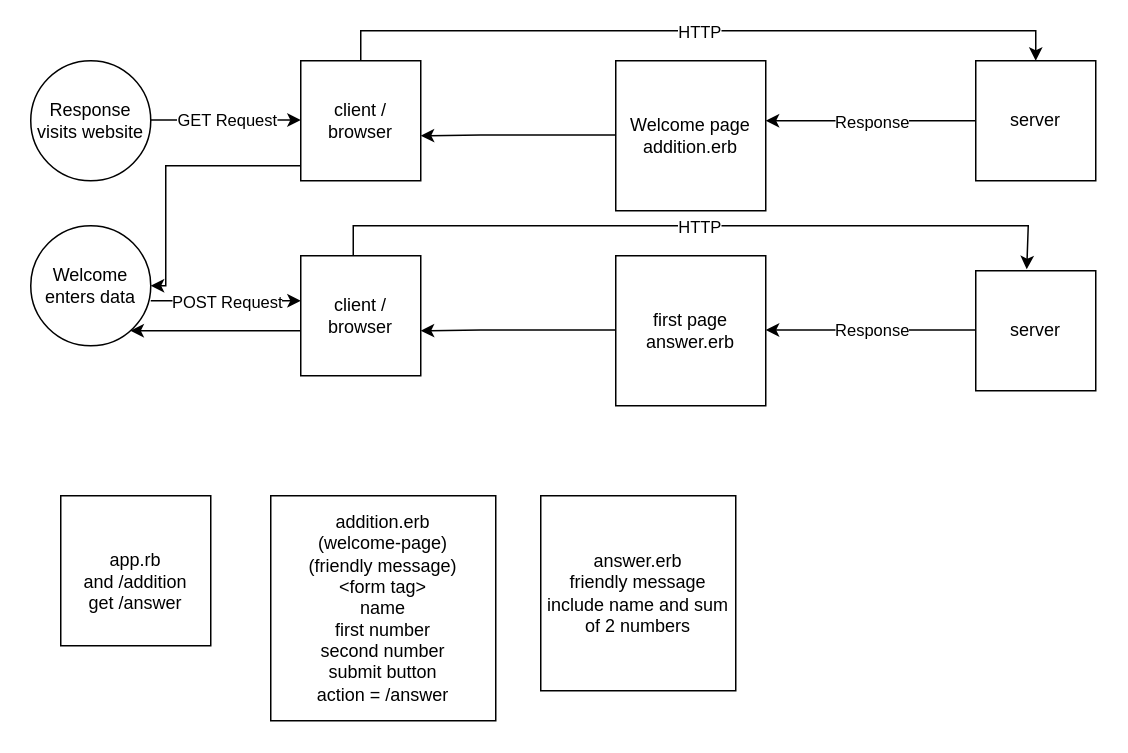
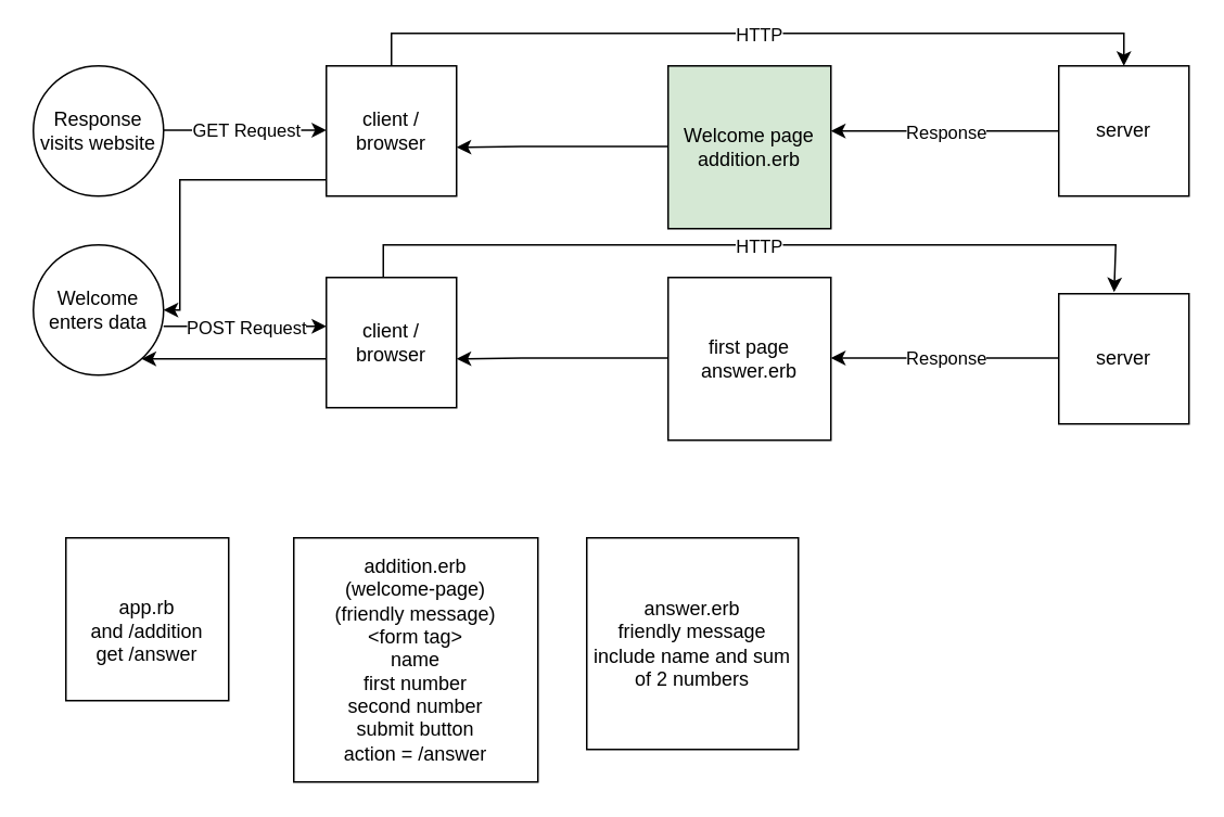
  <mxCell id="0" />
  <mxCell id="1" parent="0" />
- <mxCell id="2" value="Welcome page&lt;br&gt;addition.erb" style="whiteSpace=wrap;html=1;aspect=fixed;" parent="1" vertex="1"><mxGeometry x="410" y="40" width="100" height="100" as="geometry" /></mxCell>
+ <mxCell id="2" value="Welcome page&lt;br&gt;addition.erb" style="whiteSpace=wrap;html=1;aspect=fixed;fillColor=#d5e8d4;" parent="1" vertex="1"><mxGeometry x="410" y="40" width="100" height="100" as="geometry" /></mxCell>
  <mxCell id="3" value="addition.erb&lt;br&gt;(welcome-page)&lt;br&gt;(friendly message)&lt;br&gt;&amp;lt;form tag&amp;gt;&lt;br&gt;name&lt;br&gt;first number&lt;br&gt;second number&lt;br&gt;submit button&lt;br&gt;action = /answer" style="whiteSpace=wrap;html=1;aspect=fixed;" parent="1" vertex="1"><mxGeometry x="180" y="330" width="150" height="150" as="geometry" /></mxCell>
  <mxCell id="4" value="answer.erb&lt;br&gt;friendly message&lt;br&gt;include name and sum of 2 numbers" style="whiteSpace=wrap;html=1;aspect=fixed;" parent="1" vertex="1"><mxGeometry x="360" y="330" width="130" height="130" as="geometry" /></mxCell>
  <mxCell id="5" value="client / browser" style="whiteSpace=wrap;html=1;aspect=fixed;" parent="1" vertex="1"><mxGeometry x="200" y="40" width="80" height="80" as="geometry" /></mxCell>
  <mxCell id="6" value="Response visits website" style="ellipse;whiteSpace=wrap;html=1;aspect=fixed;" vertex="1" parent="1"><mxGeometry x="20" y="40" width="80" height="80" as="geometry" /></mxCell>
  <mxCell id="7" value="" style="endArrow=classic;html=1;rounded=0;edgeStyle=orthogonalEdgeStyle;" edge="1" parent="1"><mxGeometry relative="1" as="geometry"><mxPoint x="100" y="79.5" as="sourcePoint" /><mxPoint x="200" y="79.5" as="targetPoint" /></mxGeometry></mxCell>
  <mxCell id="8" value="GET Request" style="edgeLabel;resizable=0;html=1;align=center;verticalAlign=middle;" connectable="0" vertex="1" parent="7"><mxGeometry relative="1" as="geometry" /></mxCell>
  <mxCell id="9" value="server" style="whiteSpace=wrap;html=1;aspect=fixed;" vertex="1" parent="1"><mxGeometry x="650" y="40" width="80" height="80" as="geometry" /></mxCell>
  <mxCell id="10" value="" style="endArrow=classic;html=1;rounded=0;edgeStyle=orthogonalEdgeStyle;exitX=0.5;exitY=0;exitDx=0;exitDy=0;entryX=0.5;entryY=0;entryDx=0;entryDy=0;" edge="1" parent="1" source="5" target="9"><mxGeometry relative="1" as="geometry"><mxPoint x="120" y="90" as="sourcePoint" /><mxPoint x="290" y="0" as="targetPoint" /><Array as="points"><mxPoint x="240" y="20" /><mxPoint x="690" y="20" /></Array></mxGeometry></mxCell>
  <mxCell id="11" value="HTTP" style="edgeLabel;resizable=0;html=1;align=center;verticalAlign=middle;" connectable="0" vertex="1" parent="10"><mxGeometry relative="1" as="geometry" /></mxCell>
  <mxCell id="12" value="" style="endArrow=classic;html=1;rounded=0;edgeStyle=orthogonalEdgeStyle;exitX=0;exitY=0.5;exitDx=0;exitDy=0;" edge="1" parent="1" source="9"><mxGeometry relative="1" as="geometry"><mxPoint x="370" y="250" as="sourcePoint" /><mxPoint x="510" y="80" as="targetPoint" /></mxGeometry></mxCell>
  <mxCell id="13" value="Response" style="edgeLabel;resizable=0;html=1;align=center;verticalAlign=middle;" connectable="0" vertex="1" parent="12"><mxGeometry relative="1" as="geometry" /></mxCell>
  <mxCell id="14" value="&lt;br&gt;app.rb&lt;br&gt;and /addition&lt;br&gt;get /answer" style="whiteSpace=wrap;html=1;aspect=fixed;" vertex="1" parent="1"><mxGeometry x="40" y="330" width="100" height="100" as="geometry" /></mxCell>
  <mxCell id="15" value="" style="endArrow=classic;html=1;rounded=0;edgeStyle=orthogonalEdgeStyle;exitX=0;exitY=0.5;exitDx=0;exitDy=0;" edge="1" parent="1"><mxGeometry relative="1" as="geometry"><mxPoint x="410" y="89.5" as="sourcePoint" /><mxPoint x="280" y="90" as="targetPoint" /><Array as="points"><mxPoint x="320" y="90" /><mxPoint x="320" y="90" /></Array></mxGeometry></mxCell>
  <mxCell id="16" value="" style="endArrow=classic;html=1;rounded=0;edgeStyle=orthogonalEdgeStyle;exitX=0;exitY=0.5;exitDx=0;exitDy=0;entryX=1;entryY=0.5;entryDx=0;entryDy=0;" edge="1" parent="1" target="18"><mxGeometry relative="1" as="geometry"><mxPoint x="200" y="110" as="sourcePoint" /><mxPoint x="70" y="190.5" as="targetPoint" /><Array as="points"><mxPoint x="110" y="110" /><mxPoint x="110" y="190" /></Array></mxGeometry></mxCell>
  <mxCell id="17" value="client / browser" style="whiteSpace=wrap;html=1;aspect=fixed;" vertex="1" parent="1"><mxGeometry x="200" y="170" width="80" height="80" as="geometry" /></mxCell>
  <mxCell id="18" value="Welcome enters data" style="ellipse;whiteSpace=wrap;html=1;aspect=fixed;" vertex="1" parent="1"><mxGeometry x="20" y="150" width="80" height="80" as="geometry" /></mxCell>
  <mxCell id="19" value="" style="endArrow=classic;html=1;rounded=0;edgeStyle=orthogonalEdgeStyle;" edge="1" parent="1"><mxGeometry relative="1" as="geometry"><mxPoint x="100" y="200" as="sourcePoint" /><mxPoint x="200" y="200" as="targetPoint" /></mxGeometry></mxCell>
  <mxCell id="20" value="POST Request" style="edgeLabel;resizable=0;html=1;align=center;verticalAlign=middle;" connectable="0" vertex="1" parent="19"><mxGeometry relative="1" as="geometry" /></mxCell>
  <mxCell id="21" value="first page&lt;br&gt;answer.erb" style="whiteSpace=wrap;html=1;aspect=fixed;" vertex="1" parent="1"><mxGeometry x="410" y="170" width="100" height="100" as="geometry" /></mxCell>
  <mxCell id="22" value="" style="endArrow=classic;html=1;rounded=0;edgeStyle=orthogonalEdgeStyle;exitX=0;exitY=0.5;exitDx=0;exitDy=0;" edge="1" parent="1"><mxGeometry relative="1" as="geometry"><mxPoint x="410" y="219.5" as="sourcePoint" /><mxPoint x="280" y="220" as="targetPoint" /><Array as="points"><mxPoint x="320" y="220" /><mxPoint x="320" y="220" /></Array></mxGeometry></mxCell>
  <mxCell id="23" value="" style="endArrow=classic;html=1;rounded=0;edgeStyle=orthogonalEdgeStyle;exitX=0;exitY=0.5;exitDx=0;exitDy=0;" edge="1" parent="1"><mxGeometry relative="1" as="geometry"><mxPoint x="650" y="219.5" as="sourcePoint" /><mxPoint x="510" y="219.5" as="targetPoint" /></mxGeometry></mxCell>
  <mxCell id="24" value="Response" style="edgeLabel;resizable=0;html=1;align=center;verticalAlign=middle;" connectable="0" vertex="1" parent="23"><mxGeometry relative="1" as="geometry" /></mxCell>
  <mxCell id="25" value="server" style="whiteSpace=wrap;html=1;aspect=fixed;" vertex="1" parent="1"><mxGeometry x="650" y="180" width="80" height="80" as="geometry" /></mxCell>
  <mxCell id="26" value="" style="endArrow=classic;html=1;rounded=0;edgeStyle=orthogonalEdgeStyle;exitX=0.5;exitY=0;exitDx=0;exitDy=0;entryX=0.425;entryY=-0.012;entryDx=0;entryDy=0;entryPerimeter=0;" edge="1" parent="1" target="25"><mxGeometry relative="1" as="geometry"><mxPoint x="235" y="170" as="sourcePoint" /><mxPoint x="685" y="170" as="targetPoint" /><Array as="points"><mxPoint x="235" y="150" /><mxPoint x="685" y="150" /></Array></mxGeometry></mxCell>
  <mxCell id="27" value="HTTP" style="edgeLabel;resizable=0;html=1;align=center;verticalAlign=middle;" connectable="0" vertex="1" parent="26"><mxGeometry relative="1" as="geometry" /></mxCell>
  <mxCell id="28" value="" style="endArrow=classic;html=1;rounded=0;edgeStyle=orthogonalEdgeStyle;exitX=0;exitY=0.5;exitDx=0;exitDy=0;" edge="1" parent="1" target="18"><mxGeometry relative="1" as="geometry"><mxPoint x="200" y="220" as="sourcePoint" /><mxPoint x="100" y="300" as="targetPoint" /><Array as="points"><mxPoint x="90" y="220" /><mxPoint x="90" y="220" /></Array></mxGeometry></mxCell>
